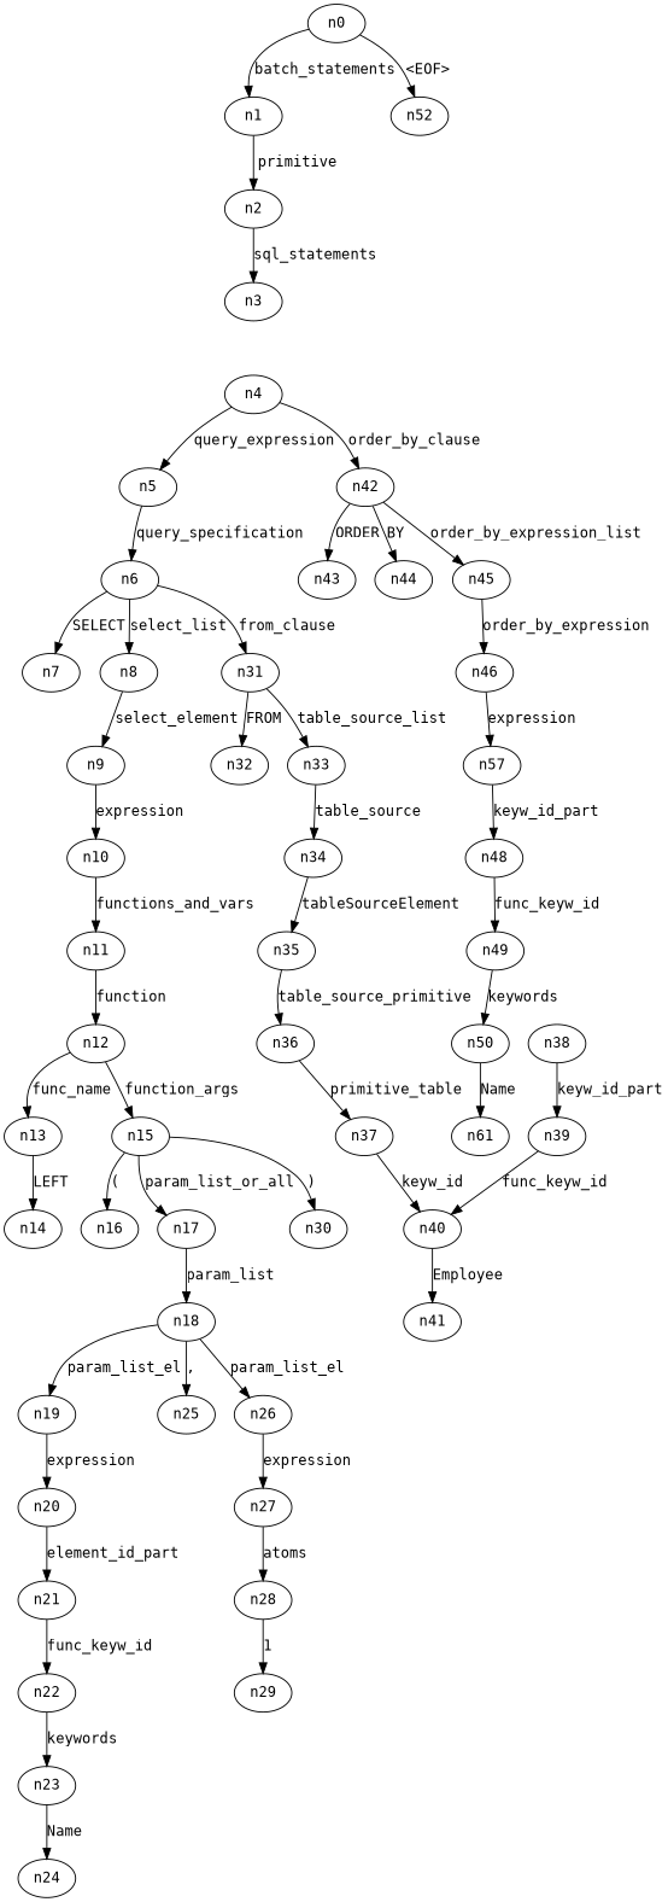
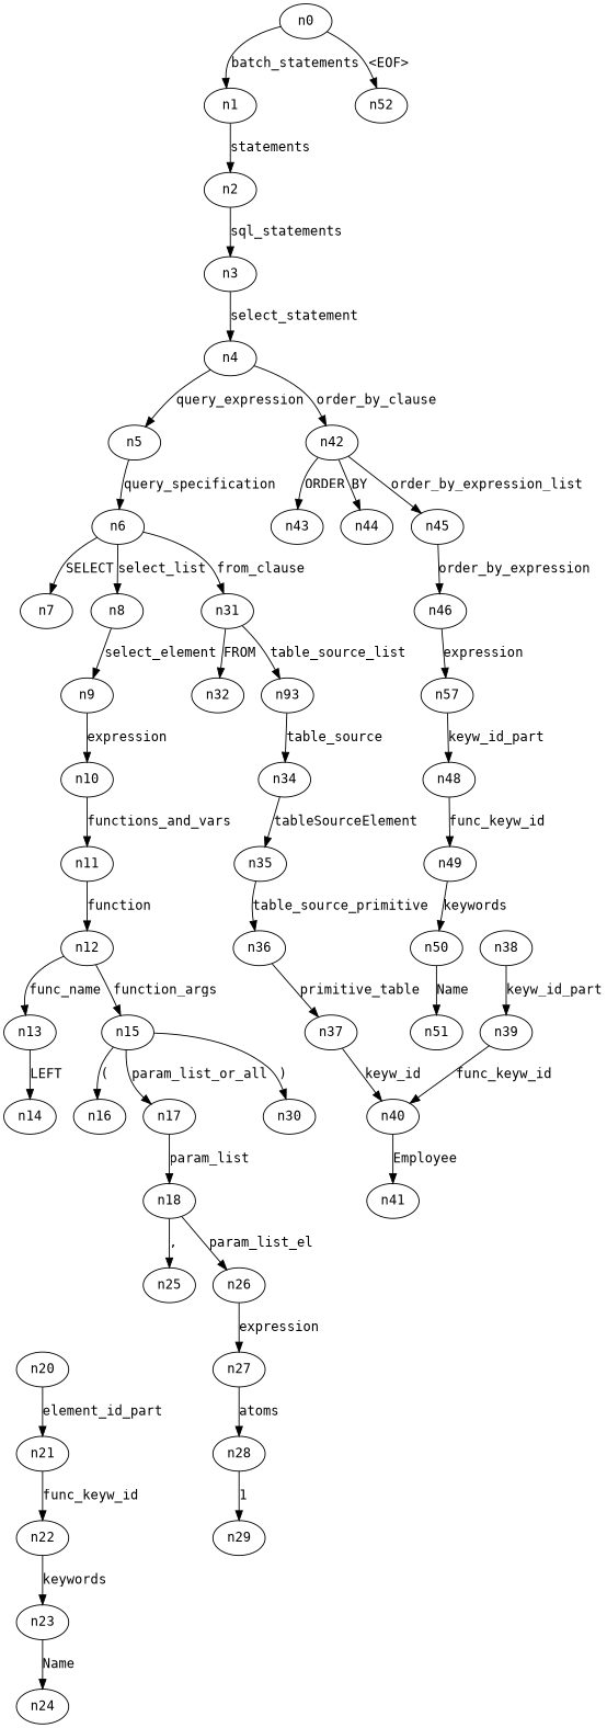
  digraph {
    fontname="DejaVu Sans Mono"
    node [fontname="DejaVu Sans Mono"]
    edge [fontname="DejaVu Sans Mono"]
    n0
    n1
    n52
    n2
    n3
    n4
    n5
    n42
    n6
    n43
    n44
    n45
    n7
    n8
    n31
    n9
    n32
-   n33
+   n33 [label=n93]
    n10
    n11
    n12
    n13
    n15
    n14
    n16
    n17
    n30
    n18
-   n19
    n25
    n26
    n20
    n27
    n21
    n22
    n23
    n24
    n28
    n29
    n34
    n35
    n36
    n37
    n40
    n38
    n39
    n41
    n46
    n47 [label=n57]
    n48
    n49
    n50
-   n51 [label=n61]
+   n51
    n0 -> n1 [label=batch_statements]
    n0 -> n52 [label="<EOF>"]
-   n1 -> n2 [label=primitive]
+   n1 -> n2 [label=statements]
    n2 -> n3 [label=sql_statements]
+   n3 -> n4 [label=select_statement]
    n4 -> n5 [label=query_expression]
    n4 -> n42 [label=order_by_clause]
    n5 -> n6 [label=query_specification]
    n42 -> n43 [label=ORDER]
    n42 -> n44 [label=BY]
    n42 -> n45 [label=order_by_expression_list]
    n6 -> n7 [label=SELECT]
    n6 -> n8 [label=select_list]
    n6 -> n31 [label=from_clause]
    n45 -> n46 [label=order_by_expression]
    n8 -> n9 [label=select_element]
    n31 -> n32 [label=FROM]
    n31 -> n33 [label=table_source_list]
    n9 -> n10 [label=expression]
    n33 -> n34 [label=table_source]
    n10 -> n11 [label=functions_and_vars]
    n11 -> n12 [label=function]
    n12 -> n13 [label=func_name]
    n12 -> n15 [label=function_args]
    n13 -> n14 [label=LEFT]
    n15 -> n16 [label="("]
    n15 -> n17 [label=param_list_or_all]
    n15 -> n30 [label=")"]
    n17 -> n18 [label=param_list]
-   n18 -> n19 [label=param_list_el]
    n18 -> n25 [label=","]
    n18 -> n26 [label=param_list_el]
-   n19 -> n20 [label=expression]
    n26 -> n27 [label=expression]
    n20 -> n21 [label=element_id_part]
    n27 -> n28 [label=atoms]
    n21 -> n22 [label=func_keyw_id]
    n22 -> n23 [label=keywords]
    n23 -> n24 [label=Name]
    n28 -> n29 [label=1]
    n34 -> n35 [label=tableSourceElement]
    n35 -> n36 [label=table_source_primitive]
    n36 -> n37 [label=primitive_table]
    n37 -> n40 [label=keyw_id]
    n40 -> n41 [label=Employee]
    n38 -> n39 [label=keyw_id_part]
    n39 -> n40 [label=func_keyw_id]
    n46 -> n47 [label=expression]
    n47 -> n48 [label=keyw_id_part]
    n48 -> n49 [label=func_keyw_id]
    n49 -> n50 [label=keywords]
    n50 -> n51 [label=Name]
  }
